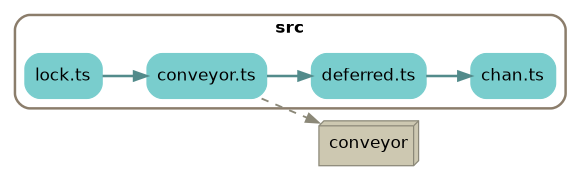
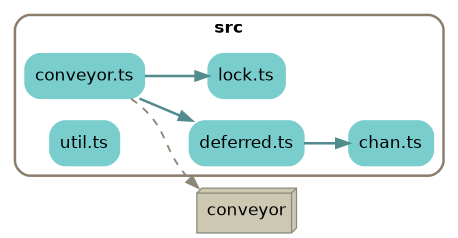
  digraph {
    compound=true
    fontname=helvetica
    rankdir=LR
    splines=true
    node [color=darkslategray3 fontname=helvetica shape=rectangle style="rounded,filled"]
    edge [color=darkslategray4 fontname=helvetica penwidth=2]
    n1 [label="chan.ts"]
    n2 [label="conveyor.ts"]
    n3 [label="deferred.ts"]
    n4 [label="lock.ts"]
+   n5 [label="util.ts"]
    n6 [color=cornsilk4 fillcolor=cornsilk3 label=conveyor shape=box3d style=filled]
    subgraph cluster_1 {
      color=bisque4
      label=<<b>src</b>>
      penwidth=2
      style=rounded
      n1
      n2
      n3
      n4
+     n5
    }
    n2 -> n3
    n2 -> n6 [color=cornsilk4 penwidth=1.5 style=dashed weight=1]
    n3 -> n1
-   n4 -> n2
+   n2 -> n4
  }
